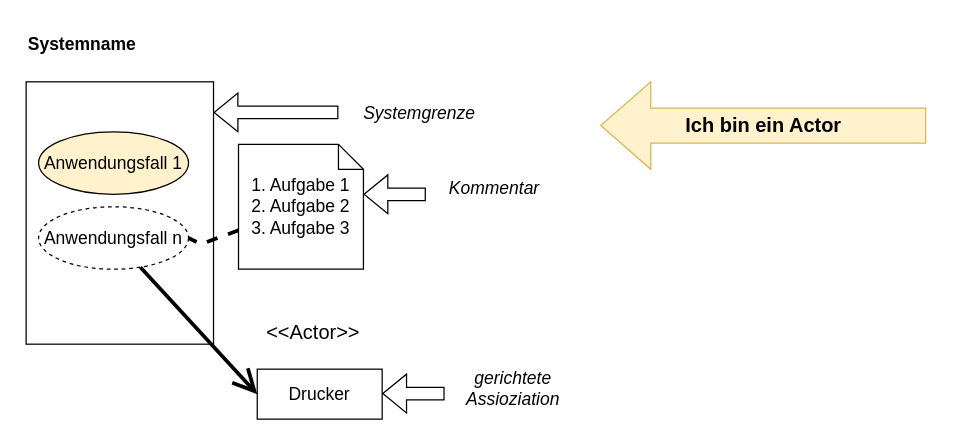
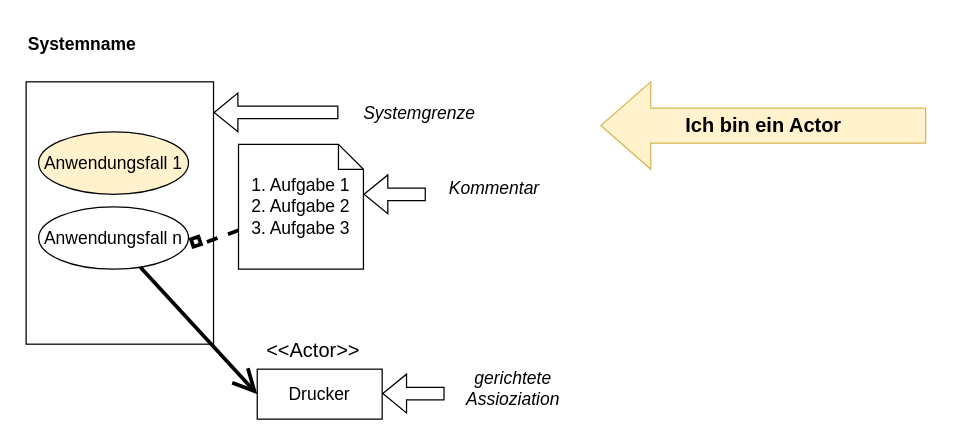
  <mxCell id="0" />
  <mxCell id="1" parent="0" />
  <mxCell id="2" value="&lt;b&gt;&lt;font style=&quot;font-size: 16px;&quot;&gt;Ich bin ein Actor&lt;/font&gt;&lt;/b&gt;" style="html=1;shadow=0;dashed=0;align=center;verticalAlign=middle;shape=mxgraph.arrows2.arrow;dy=0.6;dx=40;flipH=1;notch=0;fontSize=14;fillColor=#fff2cc;strokeColor=#d6b656;" vertex="1" parent="1"><mxGeometry x="480" y="65" width="260" height="70" as="geometry" /></mxCell>
  <mxCell id="3" value="" style="rounded=0;whiteSpace=wrap;html=1;container=0;" parent="1" vertex="1"><mxGeometry x="20" y="65" width="150" height="210" as="geometry" /></mxCell>
  <mxCell id="4" value="&lt;b&gt;&lt;font style=&quot;font-size: 14px;&quot;&gt;Systemname&lt;/font&gt;&lt;/b&gt;" style="text;html=1;strokeColor=none;fillColor=none;align=center;verticalAlign=middle;whiteSpace=wrap;rounded=0;container=0;" parent="1" vertex="1"><mxGeometry x="20" y="20" width="90" height="30" as="geometry" /></mxCell>
  <mxCell id="5" value="" style="shape=flexArrow;endArrow=classic;html=1;rounded=0;fontSize=14;" parent="1" edge="1"><mxGeometry width="50" height="50" relative="1" as="geometry"><mxPoint x="270" y="89.5" as="sourcePoint" /><mxPoint x="170" y="89.5" as="targetPoint" /></mxGeometry></mxCell>
  <mxCell id="6" value="&lt;i&gt;Kommentar&lt;/i&gt;" style="text;html=1;strokeColor=none;fillColor=none;align=center;verticalAlign=middle;whiteSpace=wrap;rounded=0;fontSize=14;container=0;" parent="1" vertex="1"><mxGeometry x="340" y="135" width="110" height="30" as="geometry" /></mxCell>
  <mxCell id="7" value="Anwendungsfall 1" style="ellipse;whiteSpace=wrap;html=1;fontSize=14;container=0;fillColor=#fff2cc;" parent="1" vertex="1"><mxGeometry x="30" y="105" width="120" height="50" as="geometry" /></mxCell>
- <mxCell id="8" value="Anwendungsfall n" style="ellipse;whiteSpace=wrap;html=1;fontSize=14;container=0;dashed=1;" parent="1" vertex="1"><mxGeometry x="30" y="165" width="120" height="50" as="geometry" /></mxCell>
- <mxCell id="9" style="rounded=0;orthogonalLoop=1;jettySize=auto;html=1;entryX=1;entryY=0.5;entryDx=0;entryDy=0;fontSize=14;dashed=1;endArrow=none;endFill=0;strokeWidth=3;" parent="1" source="10" target="8" edge="1"><mxGeometry relative="1" as="geometry"><Array as="points"><mxPoint x="160" y="195" /></Array></mxGeometry></mxCell>
+ <mxCell id="8" value="Anwendungsfall n" style="ellipse;whiteSpace=wrap;html=1;fontSize=14;container=0;" parent="1" vertex="1"><mxGeometry x="30" y="165" width="120" height="50" as="geometry" /></mxCell>
+ <mxCell id="9" style="rounded=0;orthogonalLoop=1;jettySize=auto;html=1;entryX=1;entryY=0.5;entryDx=0;entryDy=0;fontSize=14;dashed=1;endArrow=diamond;endFill=0;strokeWidth=3;" parent="1" source="10" target="8" edge="1"><mxGeometry relative="1" as="geometry"><Array as="points"><mxPoint x="160" y="195" /></Array></mxGeometry></mxCell>
  <mxCell id="10" value="1. Aufgabe 1&lt;br&gt;2. Aufgabe 2&lt;br&gt;3. Aufgabe 3" style="shape=note;size=20;whiteSpace=wrap;html=1;fontSize=14;container=0;" parent="1" vertex="1"><mxGeometry x="190" y="115" width="100" height="100" as="geometry" /></mxCell>
  <mxCell id="11" value="" style="shape=flexArrow;endArrow=classic;html=1;rounded=0;fontSize=14;" parent="1" edge="1"><mxGeometry width="50" height="50" relative="1" as="geometry"><mxPoint x="340" y="155" as="sourcePoint" /><mxPoint x="290" y="155" as="targetPoint" /></mxGeometry></mxCell>
  <mxCell id="12" value="&lt;i&gt;Systemgrenze&lt;/i&gt;" style="text;html=1;strokeColor=none;fillColor=none;align=center;verticalAlign=middle;whiteSpace=wrap;rounded=0;fontSize=14;container=0;" parent="1" vertex="1"><mxGeometry x="280" y="75" width="110" height="30" as="geometry" /></mxCell>
  <mxCell id="13" value="Drucker" style="rounded=0;whiteSpace=wrap;html=1;fontSize=14;container=0;" parent="1" vertex="1"><mxGeometry x="205" y="295" width="100" height="40" as="geometry" /></mxCell>
  <mxCell id="14" style="edgeStyle=none;rounded=0;orthogonalLoop=1;jettySize=auto;html=1;entryX=0;entryY=0.5;entryDx=0;entryDy=0;strokeWidth=3;fontSize=14;endArrow=open;endFill=0;endSize=14;" parent="1" source="8" target="13" edge="1"><mxGeometry relative="1" as="geometry" /></mxCell>
  <mxCell id="15" value="" style="shape=flexArrow;endArrow=classic;html=1;rounded=0;fontSize=14;" parent="1" edge="1"><mxGeometry width="50" height="50" relative="1" as="geometry"><mxPoint x="355" y="314.5" as="sourcePoint" /><mxPoint x="305" y="314.5" as="targetPoint" /></mxGeometry></mxCell>
  <mxCell id="16" value="&lt;i&gt;gerichtete Assioziation&lt;/i&gt;" style="text;html=1;strokeColor=none;fillColor=none;align=center;verticalAlign=middle;whiteSpace=wrap;rounded=0;fontSize=14;container=0;" parent="1" vertex="1"><mxGeometry x="355" y="295" width="110" height="30" as="geometry" /></mxCell>
- <mxCell id="17" value="&amp;lt;&amp;lt;Actor&amp;gt;&amp;gt;" style="text;html=1;strokeColor=none;fillColor=none;align=center;verticalAlign=middle;whiteSpace=wrap;rounded=0;fontSize=16;" vertex="1" parent="1"><mxGeometry x="220" y="250" width="60" height="30" as="geometry" /></mxCell>
+ <mxCell id="17" value="&amp;lt;&amp;lt;Actor&amp;gt;&amp;gt;" style="text;html=1;strokeColor=none;fillColor=none;align=center;verticalAlign=middle;whiteSpace=wrap;rounded=0;fontSize=16;" vertex="1" parent="1"><mxGeometry x="220" y="265" width="60" height="30" as="geometry" /></mxCell>
